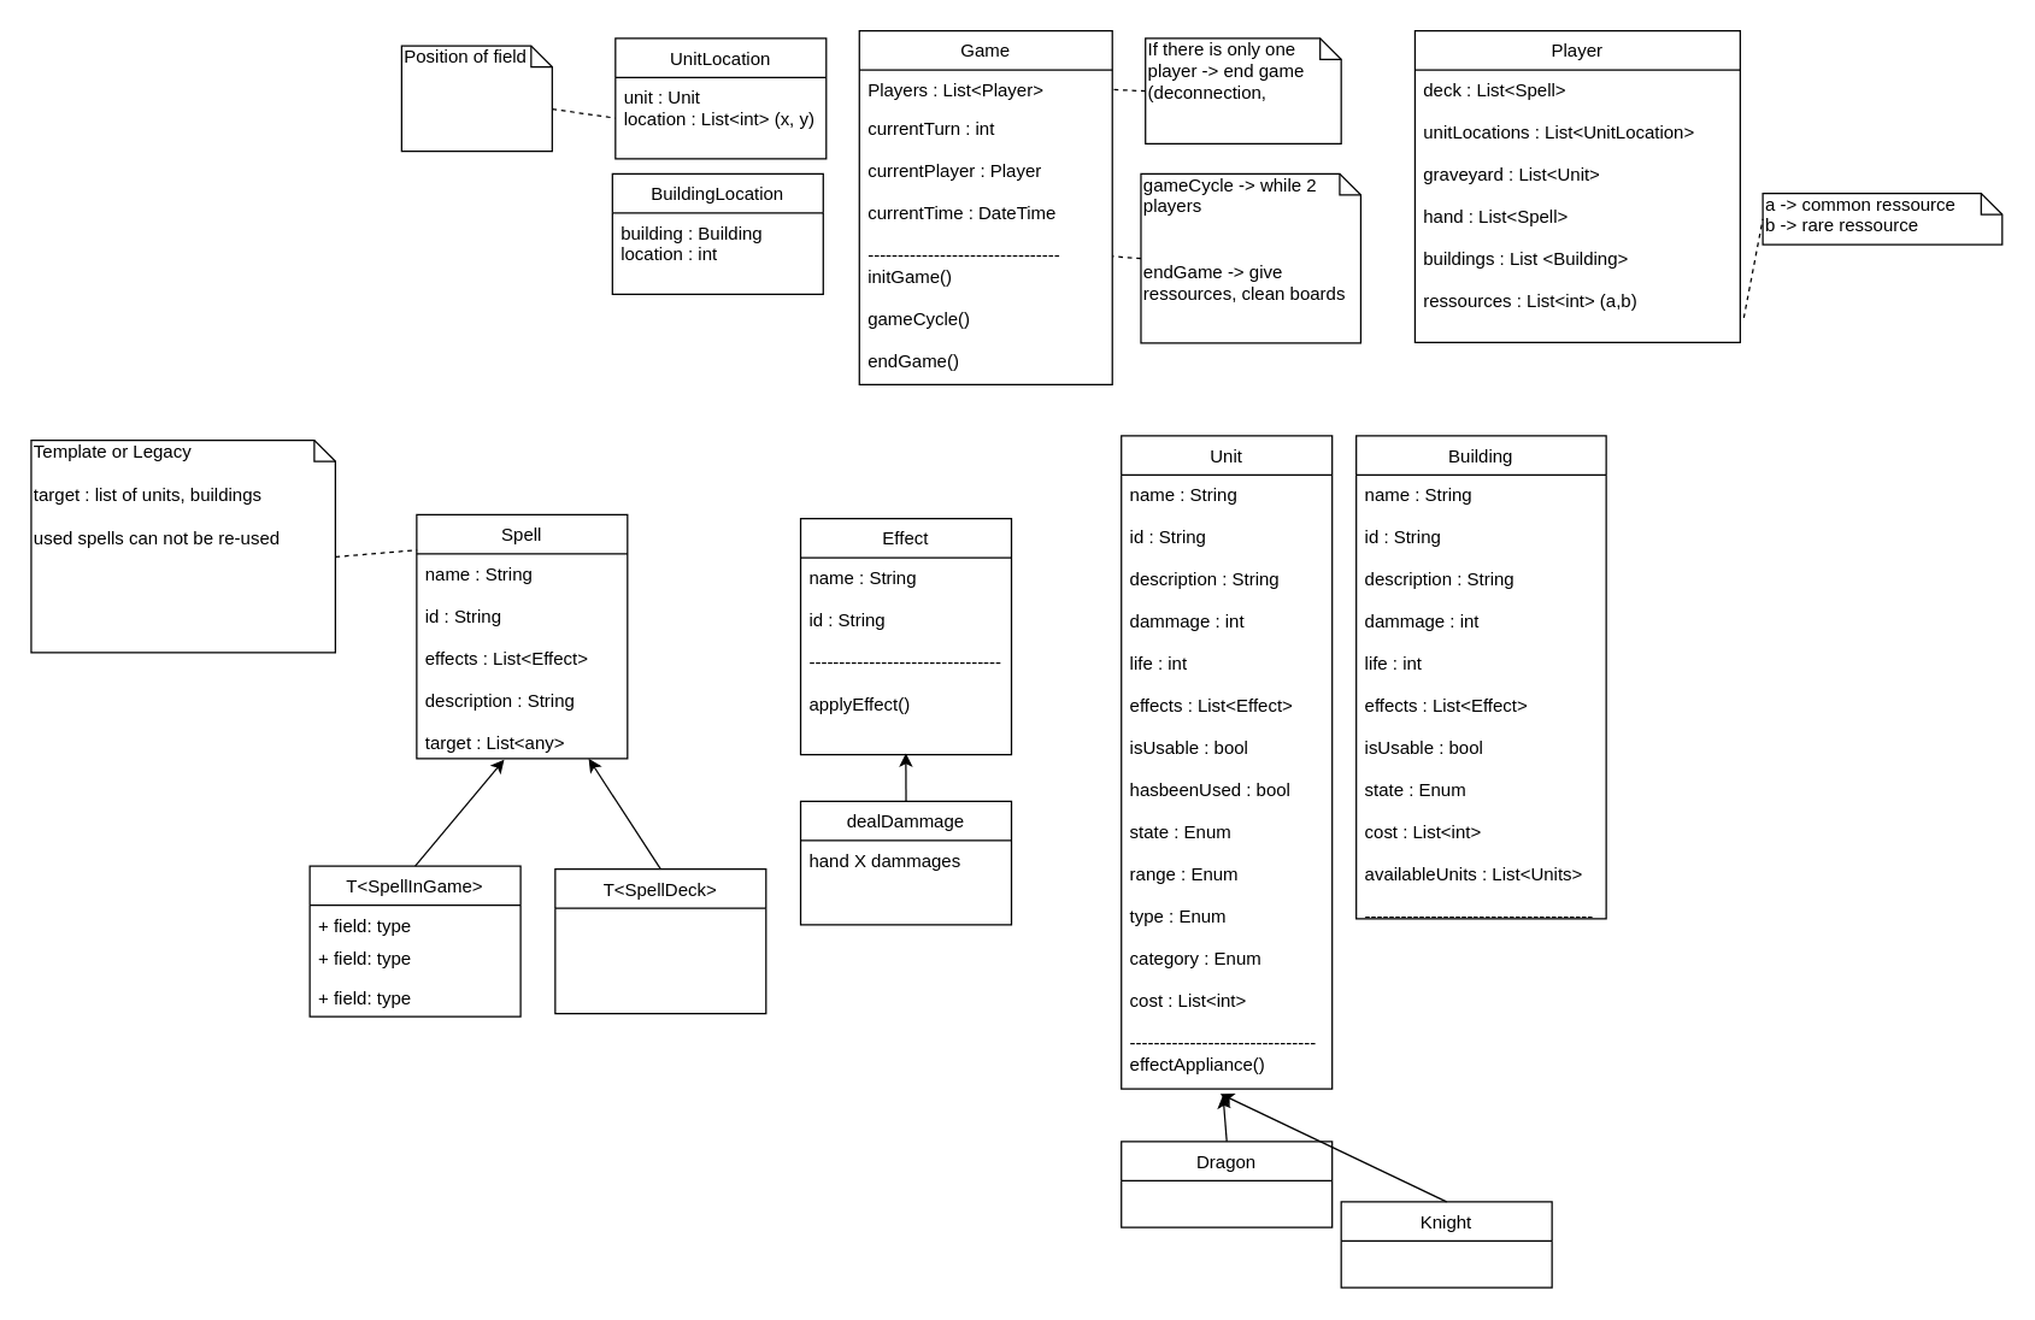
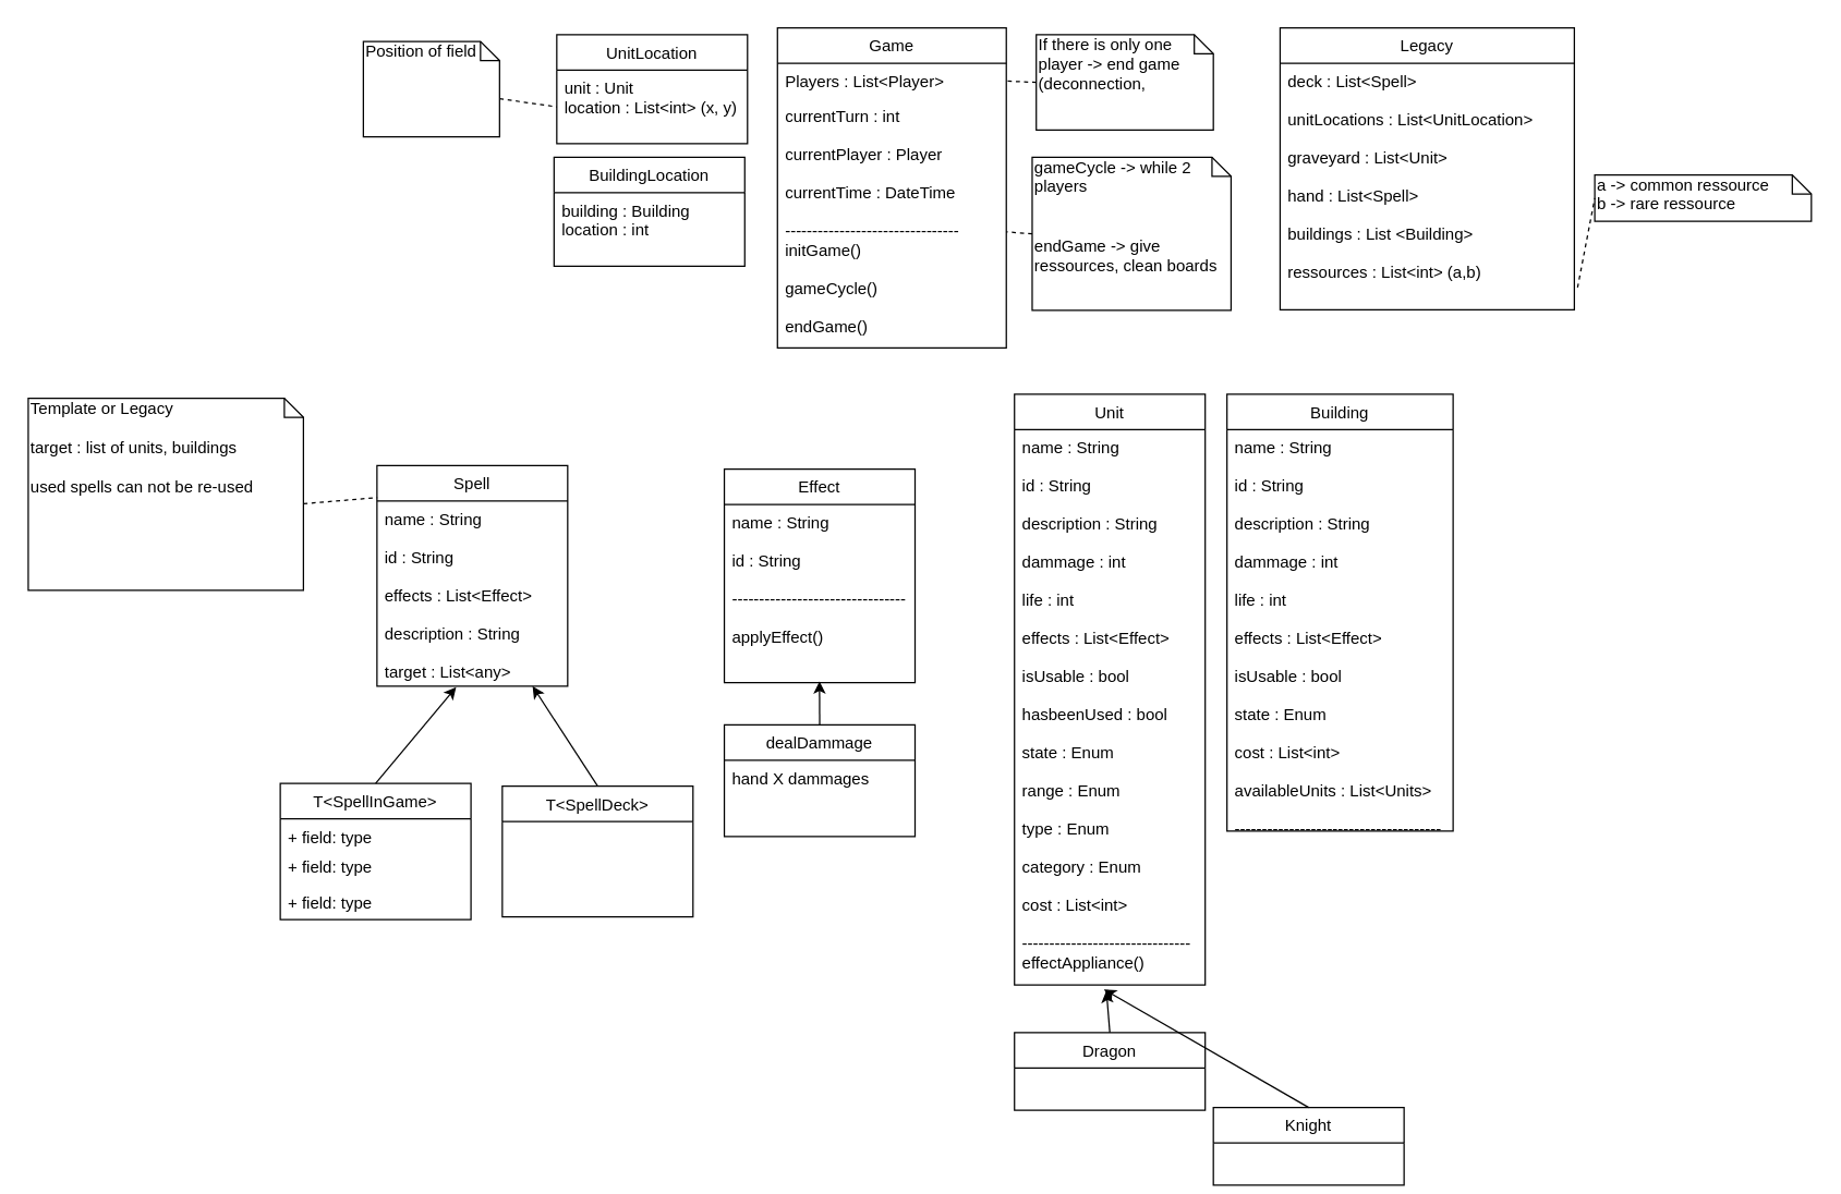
  <mxCell id="0" />
  <mxCell id="1" parent="0" />
  <mxCell id="2" value="Template or Legacy&lt;br&gt;&lt;br&gt;target : list of units, buildings&lt;br&gt;&lt;br&gt;used spells can not be re-used" style="shape=note;whiteSpace=wrap;html=1;size=14;verticalAlign=top;align=left;spacingTop=-6;" vertex="1" parent="1"><mxGeometry x="20" y="292" width="202" height="141" as="geometry" /></mxCell>
  <mxCell id="3" value="" style="endArrow=none;dashed=1;html=1;exitX=0;exitY=0;exitDx=202;exitDy=77.5;exitPerimeter=0;entryX=0.002;entryY=0.145;entryDx=0;entryDy=0;entryPerimeter=0;" edge="1" parent="1" source="2" target="35"><mxGeometry width="50" height="50" relative="1" as="geometry"><mxPoint x="222" y="420" as="sourcePoint" /><mxPoint x="272" y="370" as="targetPoint" /></mxGeometry></mxCell>
  <mxCell id="4" value="" style="endArrow=classic;html=1;exitX=0.5;exitY=0;exitDx=0;exitDy=0;entryX=0.415;entryY=1.005;entryDx=0;entryDy=0;entryPerimeter=0;" edge="1" parent="1" source="26" target="36"><mxGeometry width="50" height="50" relative="1" as="geometry"><mxPoint x="272" y="523" as="sourcePoint" /><mxPoint x="350.04" y="422.992" as="targetPoint" /></mxGeometry></mxCell>
  <mxCell id="5" value="" style="endArrow=classic;html=1;exitX=0.5;exitY=0;exitDx=0;exitDy=0;" edge="1" parent="1" source="34" target="36"><mxGeometry width="50" height="50" relative="1" as="geometry"><mxPoint x="283" y="562" as="sourcePoint" /><mxPoint x="357.46" y="420.73" as="targetPoint" /></mxGeometry></mxCell>
  <mxCell id="6" value="" style="endArrow=none;dashed=1;html=1;entryX=0;entryY=0.5;entryDx=0;entryDy=0;exitX=0;exitY=0;exitDx=100;exitDy=42;exitPerimeter=0;" edge="1" parent="1" source="7" target="11"><mxGeometry width="50" height="50" relative="1" as="geometry"><mxPoint x="311" y="78" as="sourcePoint" /><mxPoint x="347" y="68" as="targetPoint" /></mxGeometry></mxCell>
  <mxCell id="7" value="Position of field" style="shape=note;whiteSpace=wrap;html=1;size=14;verticalAlign=top;align=left;spacingTop=-6;" vertex="1" parent="1"><mxGeometry x="266" y="30" width="100" height="70" as="geometry" /></mxCell>
  <mxCell id="8" value="Unit" style="swimlane;fontStyle=0;childLayout=stackLayout;horizontal=1;startSize=26;fillColor=none;horizontalStack=0;resizeParent=1;resizeParentMax=0;resizeLast=0;collapsible=1;marginBottom=0;" vertex="1" parent="1"><mxGeometry x="744" y="289" width="140" height="434" as="geometry" /></mxCell>
  <mxCell id="9" value="name : String&#10;&#10;id : String&#10;&#10;description : String&#10;&#10;dammage : int&#10;&#10;life : int&#10;&#10;effects : List&lt;Effect&gt;&#10;&#10;isUsable : bool&#10;&#10;hasbeenUsed : bool&#10;&#10;state : Enum&#10;&#10;range : Enum&#10;&#10;type : Enum&#10;&#10;category : Enum&#10;&#10;cost : List&lt;int&gt;&#10;&#10;-------------------------------&#10;effectAppliance()" style="text;strokeColor=none;fillColor=none;align=left;verticalAlign=top;spacingLeft=4;spacingRight=4;overflow=hidden;rotatable=0;points=[[0,0.5],[1,0.5]];portConstraint=eastwest;" vertex="1" parent="8"><mxGeometry y="26" width="140" height="408" as="geometry" /></mxCell>
  <mxCell id="10" value="UnitLocation" style="swimlane;fontStyle=0;childLayout=stackLayout;horizontal=1;startSize=26;fillColor=none;horizontalStack=0;resizeParent=1;resizeParentMax=0;resizeLast=0;collapsible=1;marginBottom=0;" vertex="1" parent="1"><mxGeometry x="408" y="25" width="140" height="80" as="geometry" /></mxCell>
  <mxCell id="11" value="unit : Unit&#10;location : List&lt;int&gt; (x, y)&#10;" style="text;strokeColor=none;fillColor=none;align=left;verticalAlign=top;spacingLeft=4;spacingRight=4;overflow=hidden;rotatable=0;points=[[0,0.5],[1,0.5]];portConstraint=eastwest;" vertex="1" parent="10"><mxGeometry y="26" width="140" height="54" as="geometry" /></mxCell>
  <mxCell id="12" value="Game" style="swimlane;fontStyle=0;childLayout=stackLayout;horizontal=1;startSize=26;fillColor=none;horizontalStack=0;resizeParent=1;resizeParentMax=0;resizeLast=0;collapsible=1;marginBottom=0;" vertex="1" parent="1"><mxGeometry x="570" y="20" width="168" height="235" as="geometry" /></mxCell>
  <mxCell id="13" value="Players : List&lt;Player&gt;" style="text;strokeColor=none;fillColor=none;align=left;verticalAlign=top;spacingLeft=4;spacingRight=4;overflow=hidden;rotatable=0;points=[[0,0.5],[1,0.5]];portConstraint=eastwest;" vertex="1" parent="12"><mxGeometry y="26" width="168" height="26" as="geometry" /></mxCell>
  <mxCell id="14" value="currentTurn : int&#10;&#10;currentPlayer : Player&#10;&#10;currentTime : DateTime&#10;&#10;--------------------------------&#10;initGame()&#10;&#10;gameCycle()&#10;&#10;endGame()" style="text;strokeColor=none;fillColor=none;align=left;verticalAlign=top;spacingLeft=4;spacingRight=4;overflow=hidden;rotatable=0;points=[[0,0.5],[1,0.5]];portConstraint=eastwest;" vertex="1" parent="12"><mxGeometry y="52" width="168" height="183" as="geometry" /></mxCell>
- <mxCell id="15" value="Player" style="swimlane;fontStyle=0;childLayout=stackLayout;horizontal=1;startSize=26;fillColor=none;horizontalStack=0;resizeParent=1;resizeParentMax=0;resizeLast=0;collapsible=1;marginBottom=0;" vertex="1" parent="1"><mxGeometry x="939" y="20" width="216" height="207" as="geometry" /></mxCell>
+ <mxCell id="15" value="Legacy" style="swimlane;fontStyle=0;childLayout=stackLayout;horizontal=1;startSize=26;fillColor=none;horizontalStack=0;resizeParent=1;resizeParentMax=0;resizeLast=0;collapsible=1;marginBottom=0;" vertex="1" parent="1"><mxGeometry x="939" y="20" width="216" height="207" as="geometry" /></mxCell>
  <mxCell id="16" value="deck : List&lt;Spell&gt;&#10;&#10;unitLocations : List&lt;UnitLocation&gt;&#10;&#10;graveyard : List&lt;Unit&gt;&#10;&#10;hand : List&lt;Spell&gt;&#10;&#10;buildings : List &lt;Building&gt; &#10;&#10;ressources : List&lt;int&gt; (a,b)&#10;&#10;&#10;" style="text;strokeColor=none;fillColor=none;align=left;verticalAlign=top;spacingLeft=4;spacingRight=4;overflow=hidden;rotatable=0;points=[[0,0.5],[1,0.5]];portConstraint=eastwest;" vertex="1" parent="15"><mxGeometry y="26" width="216" height="181" as="geometry" /></mxCell>
  <mxCell id="17" value="Dragon" style="swimlane;fontStyle=0;childLayout=stackLayout;horizontal=1;startSize=26;fillColor=none;horizontalStack=0;resizeParent=1;resizeParentMax=0;resizeLast=0;collapsible=1;marginBottom=0;" vertex="1" parent="1"><mxGeometry x="744" y="758" width="140" height="57" as="geometry" /></mxCell>
- <mxCell id="18" value="Knight" style="swimlane;fontStyle=0;childLayout=stackLayout;horizontal=1;startSize=26;fillColor=none;horizontalStack=0;resizeParent=1;resizeParentMax=0;resizeLast=0;collapsible=1;marginBottom=0;" vertex="1" parent="1"><mxGeometry x="890" y="798" width="140" height="57" as="geometry" /></mxCell>
+ <mxCell id="18" value="Knight" style="swimlane;fontStyle=0;childLayout=stackLayout;horizontal=1;startSize=26;fillColor=none;horizontalStack=0;resizeParent=1;resizeParentMax=0;resizeLast=0;collapsible=1;marginBottom=0;" vertex="1" parent="1"><mxGeometry x="890" y="813" width="140" height="57" as="geometry" /></mxCell>
  <mxCell id="19" value="" style="endArrow=classic;html=1;exitX=0.5;exitY=0;exitDx=0;exitDy=0;entryX=0.482;entryY=1.01;entryDx=0;entryDy=0;entryPerimeter=0;" edge="1" parent="1" source="17" target="9"><mxGeometry width="50" height="50" relative="1" as="geometry"><mxPoint x="956" y="734" as="sourcePoint" /><mxPoint x="1006" y="684" as="targetPoint" /></mxGeometry></mxCell>
  <mxCell id="20" value="" style="endArrow=classic;html=1;exitX=0.5;exitY=0;exitDx=0;exitDy=0;entryX=0.469;entryY=1.008;entryDx=0;entryDy=0;entryPerimeter=0;" edge="1" parent="1" source="18" target="9"><mxGeometry width="50" height="50" relative="1" as="geometry"><mxPoint x="824" y="808" as="sourcePoint" /><mxPoint x="821.48" y="737.08" as="targetPoint" /></mxGeometry></mxCell>
  <mxCell id="21" value="" style="endArrow=classic;html=1;exitX=0.5;exitY=0;exitDx=0;exitDy=0;entryX=0.499;entryY=0.992;entryDx=0;entryDy=0;entryPerimeter=0;" edge="1" parent="1" source="24" target="23"><mxGeometry width="50" height="50" relative="1" as="geometry"><mxPoint x="555" y="584" as="sourcePoint" /><mxPoint x="605" y="534" as="targetPoint" /></mxGeometry></mxCell>
  <mxCell id="22" value="Effect" style="swimlane;fontStyle=0;childLayout=stackLayout;horizontal=1;startSize=26;fillColor=none;horizontalStack=0;resizeParent=1;resizeParentMax=0;resizeLast=0;collapsible=1;marginBottom=0;" vertex="1" parent="1"><mxGeometry x="531" y="344" width="140" height="157" as="geometry" /></mxCell>
  <mxCell id="23" value="name : String&#10;&#10;id : String&#10;&#10;--------------------------------&#10;&#10;applyEffect()&#10;" style="text;strokeColor=none;fillColor=none;align=left;verticalAlign=top;spacingLeft=4;spacingRight=4;overflow=hidden;rotatable=0;points=[[0,0.5],[1,0.5]];portConstraint=eastwest;" vertex="1" parent="22"><mxGeometry y="26" width="140" height="131" as="geometry" /></mxCell>
  <mxCell id="24" value="dealDammage" style="swimlane;fontStyle=0;childLayout=stackLayout;horizontal=1;startSize=26;fillColor=none;horizontalStack=0;resizeParent=1;resizeParentMax=0;resizeLast=0;collapsible=1;marginBottom=0;" vertex="1" parent="1"><mxGeometry x="531" y="532" width="140" height="82" as="geometry" /></mxCell>
  <mxCell id="25" value="hand X dammages" style="text;strokeColor=none;fillColor=none;align=left;verticalAlign=top;spacingLeft=4;spacingRight=4;overflow=hidden;rotatable=0;points=[[0,0.5],[1,0.5]];portConstraint=eastwest;" vertex="1" parent="24"><mxGeometry y="26" width="140" height="56" as="geometry" /></mxCell>
  <mxCell id="26" value="T&lt;SpellInGame&gt;" style="swimlane;fontStyle=0;childLayout=stackLayout;horizontal=1;startSize=26;fillColor=none;horizontalStack=0;resizeParent=1;resizeParentMax=0;resizeLast=0;collapsible=1;marginBottom=0;" vertex="1" parent="1"><mxGeometry x="205" y="575" width="140" height="100" as="geometry" /></mxCell>
  <mxCell id="27" value="+ field: type" style="text;strokeColor=none;fillColor=none;align=left;verticalAlign=top;spacingLeft=4;spacingRight=4;overflow=hidden;rotatable=0;points=[[0,0.5],[1,0.5]];portConstraint=eastwest;" vertex="1" parent="26"><mxGeometry y="26" width="140" height="22" as="geometry" /></mxCell>
  <mxCell id="28" value="+ field: type" style="text;strokeColor=none;fillColor=none;align=left;verticalAlign=top;spacingLeft=4;spacingRight=4;overflow=hidden;rotatable=0;points=[[0,0.5],[1,0.5]];portConstraint=eastwest;" vertex="1" parent="26"><mxGeometry y="48" width="140" height="26" as="geometry" /></mxCell>
  <mxCell id="29" value="+ field: type" style="text;strokeColor=none;fillColor=none;align=left;verticalAlign=top;spacingLeft=4;spacingRight=4;overflow=hidden;rotatable=0;points=[[0,0.5],[1,0.5]];portConstraint=eastwest;" vertex="1" parent="26"><mxGeometry y="74" width="140" height="26" as="geometry" /></mxCell>
  <mxCell id="30" value="BuildingLocation" style="swimlane;fontStyle=0;childLayout=stackLayout;horizontal=1;startSize=26;fillColor=none;horizontalStack=0;resizeParent=1;resizeParentMax=0;resizeLast=0;collapsible=1;marginBottom=0;" vertex="1" parent="1"><mxGeometry x="406" y="115" width="140" height="80" as="geometry" /></mxCell>
  <mxCell id="31" value="building : Building&#10;location : int" style="text;strokeColor=none;fillColor=none;align=left;verticalAlign=top;spacingLeft=4;spacingRight=4;overflow=hidden;rotatable=0;points=[[0,0.5],[1,0.5]];portConstraint=eastwest;" vertex="1" parent="30"><mxGeometry y="26" width="140" height="54" as="geometry" /></mxCell>
  <mxCell id="32" value="Building" style="swimlane;fontStyle=0;childLayout=stackLayout;horizontal=1;startSize=26;fillColor=none;horizontalStack=0;resizeParent=1;resizeParentMax=0;resizeLast=0;collapsible=1;marginBottom=0;" vertex="1" parent="1"><mxGeometry x="900" y="289" width="166" height="321" as="geometry" /></mxCell>
  <mxCell id="33" value="name : String&#10;&#10;id : String&#10;&#10;description : String&#10;&#10;dammage : int&#10;&#10;life : int&#10;&#10;effects : List&lt;Effect&gt;&#10;&#10;isUsable : bool&#10;&#10;state : Enum&#10;&#10;cost : List&lt;int&gt;&#10;&#10;availableUnits : List&lt;Units&gt;&#10;&#10;--------------------------------------&#10;effectAppliance()" style="text;strokeColor=none;fillColor=none;align=left;verticalAlign=top;spacingLeft=4;spacingRight=4;overflow=hidden;rotatable=0;points=[[0,0.5],[1,0.5]];portConstraint=eastwest;" vertex="1" parent="32"><mxGeometry y="26" width="166" height="295" as="geometry" /></mxCell>
  <mxCell id="34" value="T&lt;SpellDeck&gt;" style="swimlane;fontStyle=0;childLayout=stackLayout;horizontal=1;startSize=26;fillColor=none;horizontalStack=0;resizeParent=1;resizeParentMax=0;resizeLast=0;collapsible=1;marginBottom=0;" vertex="1" parent="1"><mxGeometry x="368" y="577" width="140" height="96" as="geometry" /></mxCell>
  <mxCell id="35" value="Spell" style="swimlane;fontStyle=0;childLayout=stackLayout;horizontal=1;startSize=26;fillColor=none;horizontalStack=0;resizeParent=1;resizeParentMax=0;resizeLast=0;collapsible=1;marginBottom=0;" vertex="1" parent="1"><mxGeometry x="276" y="341.5" width="140" height="162" as="geometry" /></mxCell>
  <mxCell id="36" value="name : String&#10;&#10;id : String&#10;&#10;effects : List&lt;Effect&gt;&#10;&#10;description : String&#10;&#10;target : List&lt;any&gt;&#10;&#10;" style="text;strokeColor=none;fillColor=none;align=left;verticalAlign=top;spacingLeft=4;spacingRight=4;overflow=hidden;rotatable=0;points=[[0,0.5],[1,0.5]];portConstraint=eastwest;" vertex="1" parent="35"><mxGeometry y="26" width="140" height="136" as="geometry" /></mxCell>
  <mxCell id="37" value="a -&amp;gt;&amp;nbsp;&lt;span&gt;common ressource&lt;/span&gt;&lt;div&gt;b -&amp;gt; rare ressource&lt;/div&gt;" style="shape=note;whiteSpace=wrap;html=1;size=14;verticalAlign=top;align=left;spacingTop=-6;" vertex="1" parent="1"><mxGeometry x="1170" y="128" width="159" height="34" as="geometry" /></mxCell>
  <mxCell id="38" value="" style="endArrow=none;dashed=1;html=1;entryX=0;entryY=0.5;entryDx=0;entryDy=0;exitX=1.011;exitY=0.91;exitDx=0;exitDy=0;exitPerimeter=0;entryPerimeter=0;" edge="1" parent="1" source="16" target="37"><mxGeometry width="50" height="50" relative="1" as="geometry"><mxPoint x="1194" y="70.5" as="sourcePoint" /><mxPoint x="1291" y="70.5" as="targetPoint" /></mxGeometry></mxCell>
  <mxCell id="39" value="" style="endArrow=none;dashed=1;html=1;entryX=1;entryY=0.5;entryDx=0;entryDy=0;exitX=0;exitY=0.5;exitDx=0;exitDy=0;exitPerimeter=0;" edge="1" parent="1" source="40" target="13"><mxGeometry width="50" height="50" relative="1" as="geometry"><mxPoint x="853" y="-43" as="sourcePoint" /><mxPoint x="950" y="-43" as="targetPoint" /></mxGeometry></mxCell>
  <mxCell id="40" value="If there is only one player -&amp;gt; end game (deconnection,&amp;nbsp;" style="shape=note;whiteSpace=wrap;html=1;size=14;verticalAlign=top;align=left;spacingTop=-6;" vertex="1" parent="1"><mxGeometry x="760" y="25" width="130" height="70" as="geometry" /></mxCell>
  <mxCell id="41" value="gameCycle -&amp;gt; while 2 players&lt;br&gt;&lt;br&gt;&lt;br&gt;endGame -&amp;gt; give ressources, clean boards" style="shape=note;whiteSpace=wrap;html=1;size=14;verticalAlign=top;align=left;spacingTop=-6;" vertex="1" parent="1"><mxGeometry x="757" y="115" width="146" height="112.5" as="geometry" /></mxCell>
  <mxCell id="42" value="" style="endArrow=none;dashed=1;html=1;exitX=0;exitY=0.5;exitDx=0;exitDy=0;exitPerimeter=0;" edge="1" parent="1" source="41" target="14"><mxGeometry width="50" height="50" relative="1" as="geometry"><mxPoint x="770" y="70" as="sourcePoint" /><mxPoint x="748" y="69" as="targetPoint" /></mxGeometry></mxCell>
